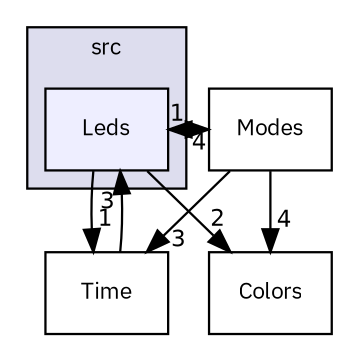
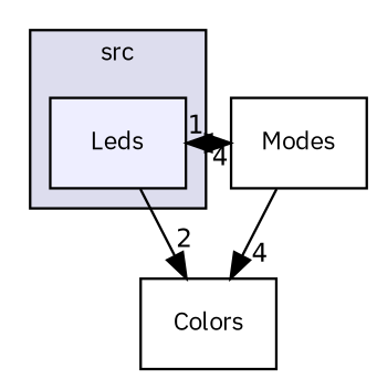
  digraph {
    compound=true
    fontname="IBM Plex Sans"
    node [fontname="IBM Plex Sans" fontsize=10 shape=box]
    edge [headlabel=1 labeldistance=1.5 labelfontname=Helvetica labelfontsize=10 fontname="IBM Plex Sans"]
    n1 [fillcolor="#eeeeff" label=Leds pencolor=black style=filled]
-   n2 [label=Time]
    n3 [label=Modes]
    n4 [label=Colors]
    subgraph cluster_1 {
      bgcolor="#ddddee"
      fontsize=10
      label=src
      pencolor=black
      n1
    }
-   n1 -> n2
    n1 -> n3
    n1 -> n4 [headlabel=2]
-   n2 -> n1 [headlabel=3]
    n3 -> n1 [headlabel=4]
-   n3 -> n2 [headlabel=3]
    n3 -> n4 [headlabel=4]
  }
